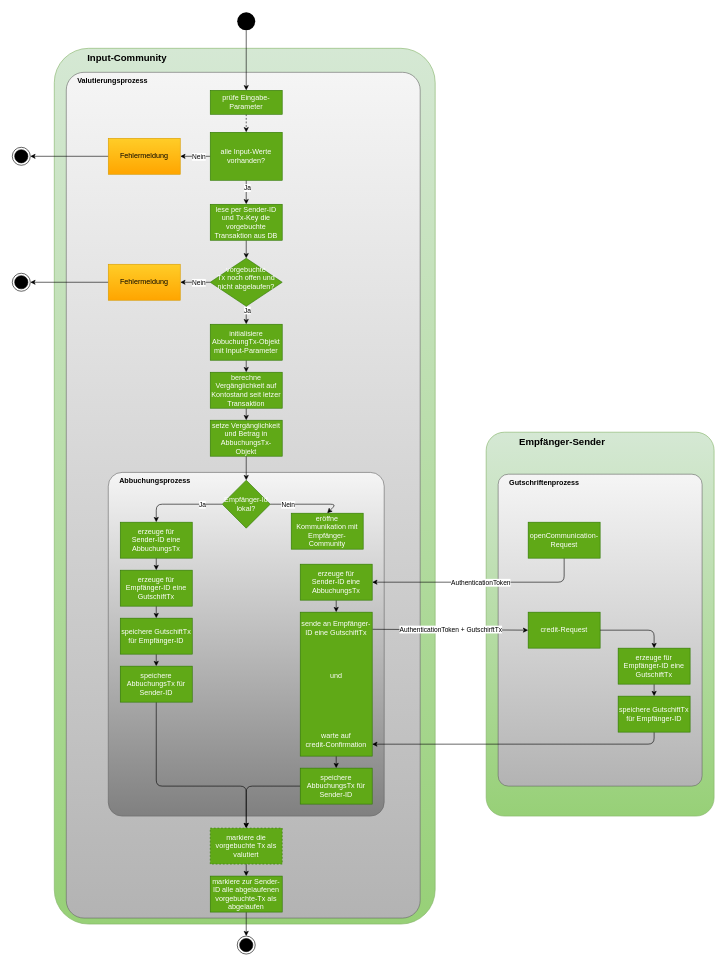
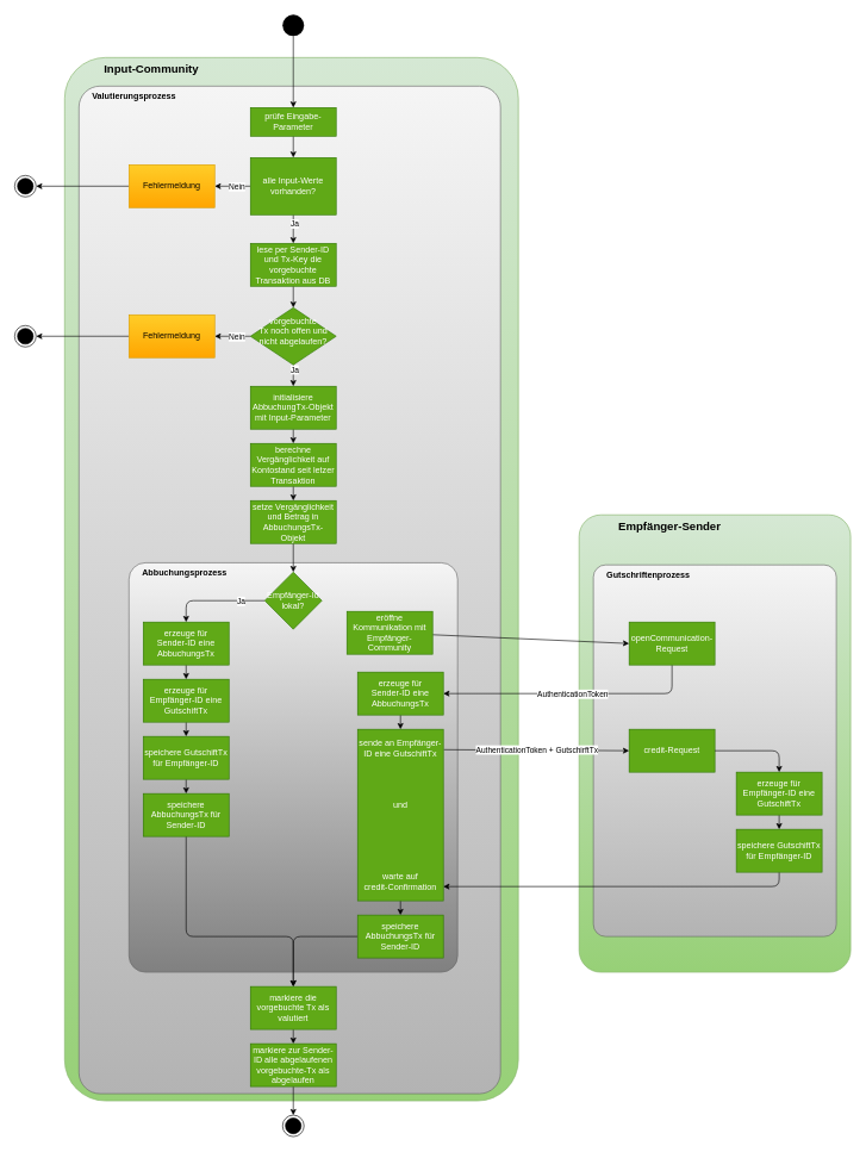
  <mxCell id="0" />
  <mxCell id="1" parent="0" />
  <mxCell id="2" value="&lt;b&gt;&amp;nbsp; &amp;nbsp; &amp;nbsp; &amp;nbsp; &amp;nbsp; &amp;nbsp; Input-Community&lt;/b&gt;" style="rounded=1;whiteSpace=wrap;html=1;fontSize=16;fillColor=#d5e8d4;gradientColor=#97d077;strokeColor=#82b366;align=left;verticalAlign=top;arcSize=9;" vertex="1" parent="1"><mxGeometry x="90" y="80" width="635" height="1460" as="geometry" /></mxCell>
  <mxCell id="3" value="&lt;b&gt;&amp;nbsp; &amp;nbsp; &amp;nbsp;Valutierungsprozess&lt;/b&gt;" style="rounded=1;whiteSpace=wrap;html=1;fontSize=12;fillColor=#f5f5f5;gradientColor=#b3b3b3;strokeColor=#666666;arcSize=5;align=left;verticalAlign=top;" vertex="1" parent="1"><mxGeometry x="110" y="120" width="590" height="1410" as="geometry" /></mxCell>
  <mxCell id="4" value="&lt;b&gt;&amp;nbsp; &amp;nbsp; &amp;nbsp;Abbuchungsprozess&lt;/b&gt;" style="rounded=1;whiteSpace=wrap;html=1;fontSize=12;fillColor=#f5f5f5;gradientColor=#808080;strokeColor=#666666;arcSize=5;align=left;verticalAlign=top;" vertex="1" parent="1"><mxGeometry x="180" y="787" width="460" height="573" as="geometry" /></mxCell>
  <mxCell id="5" value="&lt;b&gt;&amp;nbsp; &amp;nbsp; &amp;nbsp; &amp;nbsp; &amp;nbsp; &amp;nbsp; Empfänger-Sender&lt;/b&gt;" style="rounded=1;whiteSpace=wrap;html=1;fontSize=16;fillColor=#d5e8d4;gradientColor=#97d077;strokeColor=#82b366;align=left;verticalAlign=top;arcSize=8;" vertex="1" parent="1"><mxGeometry x="810" y="720" width="380" height="640" as="geometry" /></mxCell>
  <mxCell id="6" value="" style="ellipse;fillColor=#000000;strokeColor=none;" vertex="1" parent="1"><mxGeometry x="395" y="20" width="30" height="30" as="geometry" /></mxCell>
  <mxCell id="7" style="edgeStyle=none;html=1;entryX=0.5;entryY=0;entryDx=0;entryDy=0;" edge="1" parent="1" source="6" target="9"><mxGeometry relative="1" as="geometry"><mxPoint x="410" y="140" as="targetPoint" /></mxGeometry></mxCell>
- <mxCell id="8" value="" style="edgeStyle=none;html=1;dashed=1;" edge="1" parent="1" source="9" target="14"><mxGeometry relative="1" as="geometry" /></mxCell>
+ <mxCell id="8" value="" style="edgeStyle=none;html=1;" edge="1" parent="1" source="9" target="14"><mxGeometry relative="1" as="geometry" /></mxCell>
  <mxCell id="9" value="prüfe Eingabe-Parameter" style="rounded=0;whiteSpace=wrap;html=1;fillColor=#60a917;fontColor=#ffffff;strokeColor=#2D7600;" vertex="1" parent="1"><mxGeometry x="350" y="150" width="120" height="40" as="geometry" /></mxCell>
  <mxCell id="10" value="" style="edgeStyle=none;html=1;" edge="1" parent="1" source="14" target="16"><mxGeometry relative="1" as="geometry" /></mxCell>
  <mxCell id="11" value="Nein" style="edgeLabel;html=1;align=center;verticalAlign=middle;resizable=0;points=[];" vertex="1" connectable="0" parent="10"><mxGeometry x="0.22" relative="1" as="geometry"><mxPoint x="11" as="offset" /></mxGeometry></mxCell>
  <mxCell id="12" value="" style="edgeStyle=none;html=1;" edge="1" parent="1" source="14" target="19"><mxGeometry relative="1" as="geometry" /></mxCell>
  <mxCell id="13" value="Ja" style="edgeLabel;html=1;align=center;verticalAlign=middle;resizable=0;points=[];" vertex="1" connectable="0" parent="12"><mxGeometry x="-0.425" y="1" relative="1" as="geometry"><mxPoint as="offset" /></mxGeometry></mxCell>
  <mxCell id="14" value="alle Input-Werte vorhanden?" style="whiteSpace=wrap;html=1;fillColor=#60a917;strokeColor=#2D7600;fontColor=#ffffff;rounded=0;" vertex="1" parent="1"><mxGeometry x="350" y="220" width="120" height="80" as="geometry" /></mxCell>
  <mxCell id="15" style="edgeStyle=none;html=1;entryX=1;entryY=0.5;entryDx=0;entryDy=0;" edge="1" parent="1" source="16" target="17"><mxGeometry relative="1" as="geometry" /></mxCell>
  <mxCell id="16" value="Fehlermeldung" style="whiteSpace=wrap;html=1;fillColor=#ffcd28;strokeColor=#d79b00;rounded=0;gradientColor=#ffa500;" vertex="1" parent="1"><mxGeometry x="180" y="230" width="120" height="60" as="geometry" /></mxCell>
  <mxCell id="17" value="" style="ellipse;html=1;shape=endState;fillColor=#000000;strokeColor=#000000;" vertex="1" parent="1"><mxGeometry x="20" y="245" width="30" height="30" as="geometry" /></mxCell>
  <mxCell id="18" value="" style="edgeStyle=none;html=1;" edge="1" parent="1" source="19" target="22"><mxGeometry relative="1" as="geometry" /></mxCell>
  <mxCell id="19" value="lese per Sender-ID und Tx-Key die vorgebuchte Transaktion aus DB" style="whiteSpace=wrap;html=1;fillColor=#60a917;strokeColor=#2D7600;fontColor=#ffffff;rounded=0;" vertex="1" parent="1"><mxGeometry x="350" y="340" width="120" height="60" as="geometry" /></mxCell>
  <mxCell id="20" value="" style="edgeStyle=none;html=1;" edge="1" parent="1" source="22" target="29"><mxGeometry relative="1" as="geometry" /></mxCell>
  <mxCell id="21" value="Ja" style="edgeLabel;html=1;align=center;verticalAlign=middle;resizable=0;points=[];" vertex="1" connectable="0" parent="20"><mxGeometry x="-0.6" y="1" relative="1" as="geometry"><mxPoint as="offset" /></mxGeometry></mxCell>
  <mxCell id="22" value="vorgebuchte &lt;br&gt;Tx noch offen und nicht abgelaufen?&lt;br&gt;&lt;br&gt;" style="rhombus;whiteSpace=wrap;html=1;fillColor=#60a917;strokeColor=#2D7600;fontColor=#ffffff;rounded=0;" vertex="1" parent="1"><mxGeometry x="350" y="430" width="120" height="80" as="geometry" /></mxCell>
  <mxCell id="23" value="" style="edgeStyle=none;html=1;" edge="1" parent="1" target="26"><mxGeometry relative="1" as="geometry"><mxPoint x="350" y="470" as="sourcePoint" /></mxGeometry></mxCell>
  <mxCell id="24" value="Nein" style="edgeLabel;html=1;align=center;verticalAlign=middle;resizable=0;points=[];" vertex="1" connectable="0" parent="23"><mxGeometry x="0.22" relative="1" as="geometry"><mxPoint x="11" as="offset" /></mxGeometry></mxCell>
  <mxCell id="25" style="edgeStyle=none;html=1;entryX=1;entryY=0.5;entryDx=0;entryDy=0;" edge="1" parent="1" source="26" target="27"><mxGeometry relative="1" as="geometry" /></mxCell>
  <mxCell id="26" value="Fehlermeldung" style="whiteSpace=wrap;html=1;fillColor=#ffcd28;strokeColor=#d79b00;rounded=0;gradientColor=#ffa500;" vertex="1" parent="1"><mxGeometry x="180" y="440" width="120" height="60" as="geometry" /></mxCell>
  <mxCell id="27" value="" style="ellipse;html=1;shape=endState;fillColor=#000000;strokeColor=#000000;" vertex="1" parent="1"><mxGeometry x="20" y="455" width="30" height="30" as="geometry" /></mxCell>
  <mxCell id="28" value="" style="edgeStyle=none;html=1;" edge="1" parent="1" source="29" target="31"><mxGeometry relative="1" as="geometry" /></mxCell>
  <mxCell id="29" value="initialisiere AbbuchungTx-Objekt mit Input-Parameter" style="whiteSpace=wrap;html=1;fillColor=#60a917;strokeColor=#2D7600;fontColor=#ffffff;rounded=0;" vertex="1" parent="1"><mxGeometry x="350" y="540" width="120" height="60" as="geometry" /></mxCell>
  <mxCell id="30" value="" style="edgeStyle=none;html=1;" edge="1" parent="1" source="31" target="33"><mxGeometry relative="1" as="geometry" /></mxCell>
  <mxCell id="31" value="berechne Vergänglichkeit auf Kontostand seit letzer Transaktion" style="whiteSpace=wrap;html=1;fillColor=#60a917;strokeColor=#2D7600;fontColor=#ffffff;rounded=0;" vertex="1" parent="1"><mxGeometry x="350" y="620" width="120" height="60" as="geometry" /></mxCell>
  <mxCell id="32" value="" style="edgeStyle=none;html=1;" edge="1" parent="1" source="33" target="38"><mxGeometry relative="1" as="geometry" /></mxCell>
  <mxCell id="33" value="setze Vergänglichkeit und Betrag in AbbuchungsTx-Objekt" style="whiteSpace=wrap;html=1;fillColor=#60a917;strokeColor=#2D7600;fontColor=#ffffff;rounded=0;" vertex="1" parent="1"><mxGeometry x="350" y="700" width="120" height="60" as="geometry" /></mxCell>
  <mxCell id="34" value="" style="edgeStyle=none;html=1;entryX=0.5;entryY=0;entryDx=0;entryDy=0;" edge="1" parent="1" source="38" target="40"><mxGeometry relative="1" as="geometry"><Array as="points"><mxPoint x="260" y="840" /></Array></mxGeometry></mxCell>
  <mxCell id="35" value="Ja" style="edgeLabel;html=1;align=center;verticalAlign=middle;resizable=0;points=[];" vertex="1" connectable="0" parent="34"><mxGeometry x="-0.514" relative="1" as="geometry"><mxPoint as="offset" /></mxGeometry></mxCell>
- <mxCell id="36" style="edgeStyle=none;html=1;entryX=0.5;entryY=0;entryDx=0;entryDy=0;" edge="1" parent="1" source="38" target="49"><mxGeometry relative="1" as="geometry"><Array as="points"><mxPoint x="560" y="840" /></Array></mxGeometry></mxCell>
- <mxCell id="37" value="Nein" style="edgeLabel;html=1;align=center;verticalAlign=middle;resizable=0;points=[];" vertex="1" connectable="0" parent="36"><mxGeometry x="-0.557" relative="1" as="geometry"><mxPoint as="offset" /></mxGeometry></mxCell>
  <mxCell id="38" value="Empfänger-Id&lt;br&gt;lokal?" style="rhombus;whiteSpace=wrap;html=1;fillColor=#60a917;strokeColor=#2D7600;fontColor=#ffffff;rounded=0;" vertex="1" parent="1"><mxGeometry x="370" y="800" width="80" height="80" as="geometry" /></mxCell>
  <mxCell id="39" value="" style="edgeStyle=none;html=1;" edge="1" parent="1" source="40" target="42"><mxGeometry relative="1" as="geometry" /></mxCell>
  <mxCell id="40" value="erzeuge für &lt;br&gt;Sender-ID eine AbbuchungsTx" style="whiteSpace=wrap;html=1;fillColor=#60a917;strokeColor=#2D7600;fontColor=#ffffff;rounded=0;" vertex="1" parent="1"><mxGeometry x="200" y="870" width="120" height="60" as="geometry" /></mxCell>
  <mxCell id="41" value="" style="edgeStyle=none;html=1;" edge="1" parent="1" source="42" target="44"><mxGeometry relative="1" as="geometry" /></mxCell>
  <mxCell id="42" value="erzeuge für Empfänger-ID eine GutschiftTx" style="whiteSpace=wrap;html=1;fillColor=#60a917;strokeColor=#2D7600;fontColor=#ffffff;rounded=0;" vertex="1" parent="1"><mxGeometry x="200" y="950" width="120" height="60" as="geometry" /></mxCell>
  <mxCell id="43" value="" style="edgeStyle=none;html=1;" edge="1" parent="1" source="44" target="46"><mxGeometry relative="1" as="geometry" /></mxCell>
  <mxCell id="44" value="speichere GutschiftTx für Empfänger-ID" style="whiteSpace=wrap;html=1;fillColor=#60a917;strokeColor=#2D7600;fontColor=#ffffff;rounded=0;" vertex="1" parent="1"><mxGeometry x="200" y="1030" width="120" height="60" as="geometry" /></mxCell>
  <mxCell id="45" style="edgeStyle=none;html=1;entryX=0.5;entryY=0;entryDx=0;entryDy=0;startArrow=none;startFill=0;" edge="1" parent="1" source="46" target="68"><mxGeometry relative="1" as="geometry"><Array as="points"><mxPoint x="260" y="1310" /><mxPoint x="410" y="1310" /></Array></mxGeometry></mxCell>
  <mxCell id="46" value="speichere AbbuchungsTx für Sender-ID" style="whiteSpace=wrap;html=1;fillColor=#60a917;strokeColor=#2D7600;fontColor=#ffffff;rounded=0;" vertex="1" parent="1"><mxGeometry x="200" y="1110" width="120" height="60" as="geometry" /></mxCell>
  <mxCell id="47" value="&lt;b&gt;&amp;nbsp; &amp;nbsp; &amp;nbsp;Gutschriftenprozess&lt;/b&gt;" style="rounded=1;whiteSpace=wrap;html=1;fontSize=12;fillColor=#f5f5f5;gradientColor=#b3b3b3;strokeColor=#666666;arcSize=5;align=left;verticalAlign=top;" vertex="1" parent="1"><mxGeometry x="830" y="790" width="340" height="520" as="geometry" /></mxCell>
+ <mxCell id="48" style="edgeStyle=none;html=1;entryX=0;entryY=0.5;entryDx=0;entryDy=0;startArrow=none;startFill=0;" edge="1" parent="1" source="49" target="52"><mxGeometry relative="1" as="geometry" /></mxCell>
  <mxCell id="49" value="eröffne Kommunikation mit Empfänger-Community" style="whiteSpace=wrap;html=1;fillColor=#60a917;strokeColor=#2D7600;fontColor=#ffffff;rounded=0;" vertex="1" parent="1"><mxGeometry x="485" y="855" width="120" height="60" as="geometry" /></mxCell>
  <mxCell id="50" style="edgeStyle=none;html=1;entryX=1;entryY=0.5;entryDx=0;entryDy=0;startArrow=none;startFill=0;" edge="1" parent="1" source="52" target="54"><mxGeometry relative="1" as="geometry"><Array as="points"><mxPoint x="940" y="970" /></Array></mxGeometry></mxCell>
  <mxCell id="51" value="AuthenticationToken" style="edgeLabel;html=1;align=center;verticalAlign=middle;resizable=0;points=[];" vertex="1" connectable="0" parent="50"><mxGeometry x="-0.45" y="3" relative="1" as="geometry"><mxPoint x="-81" y="-3" as="offset" /></mxGeometry></mxCell>
  <mxCell id="52" value="openCommunication-Request" style="whiteSpace=wrap;html=1;fillColor=#60a917;strokeColor=#2D7600;fontColor=#ffffff;rounded=0;" vertex="1" parent="1"><mxGeometry x="880" y="870" width="120" height="60" as="geometry" /></mxCell>
  <mxCell id="53" value="" style="edgeStyle=none;html=1;startArrow=none;startFill=0;" edge="1" parent="1" source="54" target="58"><mxGeometry relative="1" as="geometry" /></mxCell>
  <mxCell id="54" value="erzeuge für&lt;br&gt;Sender-ID eine AbbuchungsTx" style="whiteSpace=wrap;html=1;fillColor=#60a917;strokeColor=#2D7600;fontColor=#ffffff;rounded=0;" vertex="1" parent="1"><mxGeometry x="500" y="940" width="120" height="60" as="geometry" /></mxCell>
  <mxCell id="55" style="edgeStyle=none;html=1;entryX=0;entryY=0.5;entryDx=0;entryDy=0;startArrow=none;startFill=0;exitX=1.004;exitY=0.119;exitDx=0;exitDy=0;exitPerimeter=0;" edge="1" parent="1" source="58" target="59"><mxGeometry relative="1" as="geometry" /></mxCell>
  <mxCell id="56" value="AuthenticationToken + GutschirftTx" style="edgeLabel;html=1;align=center;verticalAlign=middle;resizable=0;points=[];" vertex="1" connectable="0" parent="55"><mxGeometry x="-0.546" y="-1" relative="1" as="geometry"><mxPoint x="71" y="-1" as="offset" /></mxGeometry></mxCell>
  <mxCell id="57" style="edgeStyle=none;html=1;startArrow=none;startFill=0;" edge="1" parent="1" source="58" target="66"><mxGeometry relative="1" as="geometry" /></mxCell>
  <mxCell id="58" value="sende an Empfänger-ID eine GutschiftTx &lt;br&gt;&lt;br&gt;&lt;br&gt;&lt;br&gt;&lt;br&gt;und &lt;br&gt;&lt;br&gt;&lt;br&gt;&lt;br&gt;&lt;br&gt;&lt;br&gt;&lt;br&gt;warte auf &lt;br&gt;credit-Confirmation" style="whiteSpace=wrap;html=1;fillColor=#60a917;strokeColor=#2D7600;fontColor=#ffffff;rounded=0;" vertex="1" parent="1"><mxGeometry x="500" y="1020" width="120" height="240" as="geometry" /></mxCell>
  <mxCell id="59" value="credit-Request" style="whiteSpace=wrap;html=1;fillColor=#60a917;strokeColor=#2D7600;fontColor=#ffffff;rounded=0;" vertex="1" parent="1"><mxGeometry x="880" y="1020" width="120" height="60" as="geometry" /></mxCell>
  <mxCell id="60" value="" style="edgeStyle=none;html=1;exitX=1;exitY=0.5;exitDx=0;exitDy=0;" edge="1" parent="1" target="62" source="59"><mxGeometry relative="1" as="geometry"><mxPoint x="1090" y="1080" as="sourcePoint" /><Array as="points"><mxPoint x="1090" y="1050" /></Array></mxGeometry></mxCell>
  <mxCell id="61" value="" style="edgeStyle=none;html=1;" edge="1" parent="1" source="62" target="64"><mxGeometry relative="1" as="geometry" /></mxCell>
  <mxCell id="62" value="erzeuge für Empfänger-ID eine GutschiftTx" style="whiteSpace=wrap;html=1;fillColor=#60a917;strokeColor=#2D7600;fontColor=#ffffff;rounded=0;" vertex="1" parent="1"><mxGeometry x="1030" y="1080" width="120" height="60" as="geometry" /></mxCell>
  <mxCell id="63" value="" style="edgeStyle=none;html=1;entryX=1;entryY=0.917;entryDx=0;entryDy=0;entryPerimeter=0;" edge="1" parent="1" source="64" target="58"><mxGeometry relative="1" as="geometry"><mxPoint x="620" y="1260" as="targetPoint" /><Array as="points"><mxPoint x="1090" y="1240" /></Array></mxGeometry></mxCell>
  <mxCell id="64" value="speichere GutschiftTx für Empfänger-ID" style="whiteSpace=wrap;html=1;fillColor=#60a917;strokeColor=#2D7600;fontColor=#ffffff;rounded=0;" vertex="1" parent="1"><mxGeometry x="1030" y="1160" width="120" height="60" as="geometry" /></mxCell>
  <mxCell id="65" value="" style="edgeStyle=none;html=1;startArrow=none;startFill=0;entryX=0.5;entryY=0;entryDx=0;entryDy=0;" edge="1" parent="1" source="66" target="68"><mxGeometry relative="1" as="geometry"><Array as="points"><mxPoint x="410" y="1310" /></Array></mxGeometry></mxCell>
  <mxCell id="66" value="speichere AbbuchungsTx für Sender-ID" style="whiteSpace=wrap;html=1;fillColor=#60a917;strokeColor=#2D7600;fontColor=#ffffff;rounded=0;" vertex="1" parent="1"><mxGeometry x="500" y="1280" width="120" height="60" as="geometry" /></mxCell>
  <mxCell id="67" value="" style="edgeStyle=none;html=1;startArrow=none;startFill=0;" edge="1" parent="1" source="68" target="70"><mxGeometry relative="1" as="geometry" /></mxCell>
- <mxCell id="68" value="markiere die vorgebuchte Tx als valutiert" style="whiteSpace=wrap;html=1;fillColor=#60a917;strokeColor=#2D7600;fontColor=#ffffff;rounded=0;dashed=1;" vertex="1" parent="1"><mxGeometry x="350" y="1380" width="120" height="60" as="geometry" /></mxCell>
+ <mxCell id="68" value="markiere die vorgebuchte Tx als valutiert" style="whiteSpace=wrap;html=1;fillColor=#60a917;strokeColor=#2D7600;fontColor=#ffffff;rounded=0;" vertex="1" parent="1"><mxGeometry x="350" y="1380" width="120" height="60" as="geometry" /></mxCell>
  <mxCell id="69" style="edgeStyle=none;html=1;entryX=0.5;entryY=0;entryDx=0;entryDy=0;startArrow=none;startFill=0;" edge="1" parent="1" source="70" target="71"><mxGeometry relative="1" as="geometry" /></mxCell>
  <mxCell id="70" value="markiere zur Sender-ID alle abgelaufenen vorgebuchte-Tx als abgelaufen" style="whiteSpace=wrap;html=1;fillColor=#60a917;strokeColor=#2D7600;fontColor=#ffffff;rounded=0;" vertex="1" parent="1"><mxGeometry x="350" y="1460" width="120" height="60" as="geometry" /></mxCell>
  <mxCell id="71" value="" style="ellipse;html=1;shape=endState;fillColor=#000000;strokeColor=#000000;" vertex="1" parent="1"><mxGeometry x="395" y="1560" width="30" height="30" as="geometry" /></mxCell>
